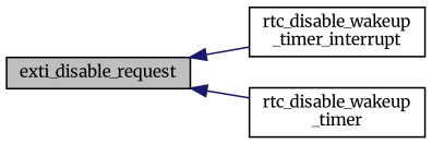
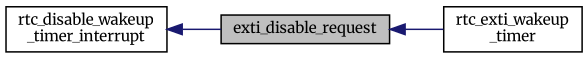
  digraph {
    fontname=Merriweather
    rankdir=LR
    node [color=black fillcolor=white fontname=Merriweather fontsize=10 shape=record style=filled]
    edge [color=midnightblue dir=back fontname=Merriweather fontsize=10 labelfontname=Helvetica labelfontsize=10 style=solid]
    n1 [fillcolor=grey75 fontcolor=black height=0.2 label=exti_disable_request width=0.4]
    n2 [height=0.2 label="rtc_disable_wakeup\l_timer_interrupt" width=0.4]
-   n3 [height=0.2 label="rtc_disable_wakeup\l_timer" width=0.4]
-   n1 -> n2
+   n3 [height=0.2 label="rtc_exti_wakeup\l_timer" width=0.4]
+   n2 -> n1
    n1 -> n3
  }
